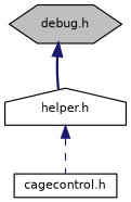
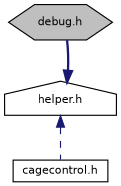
  digraph {
    node [color=black fillcolor=white fontname=Helvetica fontsize=10 style=filled]
    edge [color=midnightblue dir=back fontname=Helvetica fontsize=10 labelfontname=Helvetica labelfontsize=10]
    n1 [fillcolor=grey75 fontcolor=black height=0.2 label="debug.h" shape=hexagon width=0.4]
    n2 [height=0.2 label="helper.h" shape=house width=0.4]
    n3 [height=0.2 label="cagecontrol.h" shape=box width=0.4]
-   n1 -> n2 [style=bold]
+   n2 -> n1 [style=bold]
    n2 -> n3 [style=dashed]
  }
